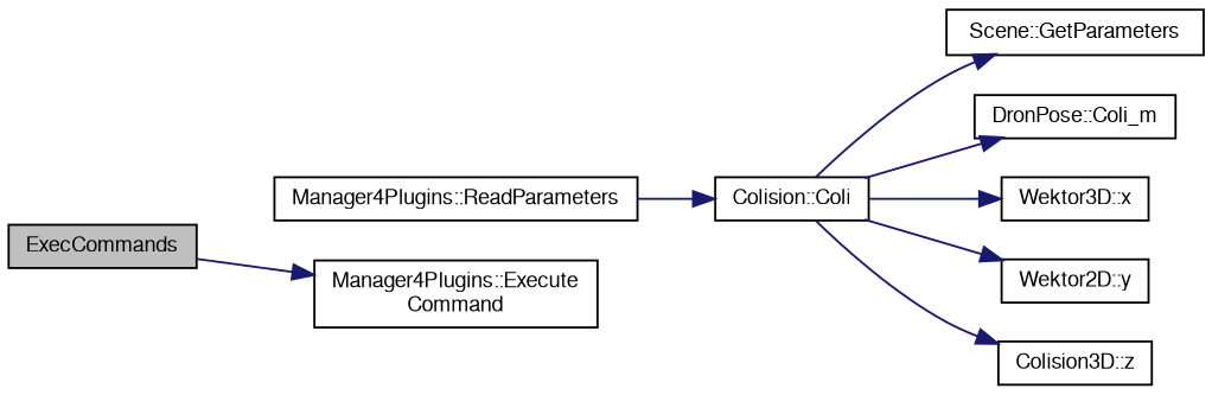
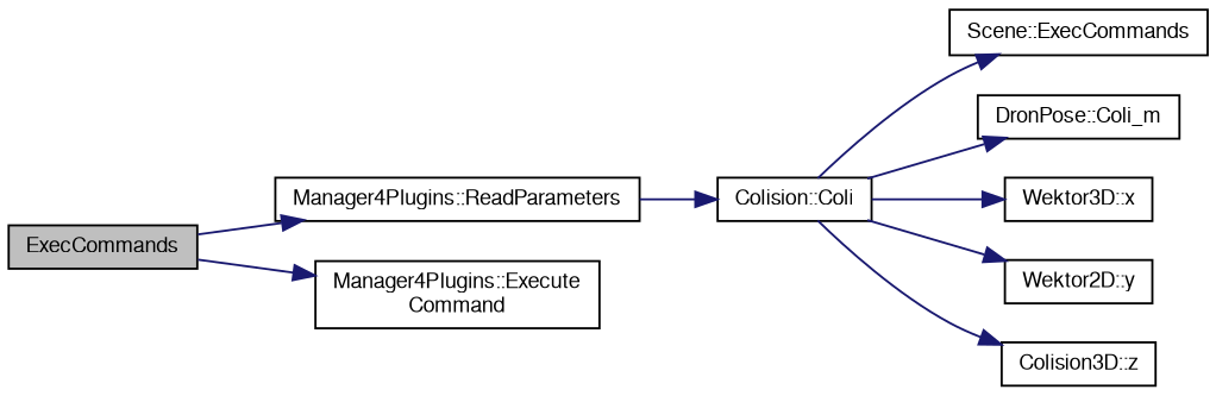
  digraph {
    rankdir=LR
    node [color=black fillcolor=white fontname=FreeSans fontsize=10 shape=record style=filled]
    edge [color=midnightblue fontname=FreeSans fontsize=10 labelfontname=FreeSans labelfontsize=10 style=solid]
    n1 [fillcolor=grey75 fontcolor=black height=0.2 label=ExecCommands width=0.4]
    n2 [height=0.2 label="Manager4Plugins::ReadParameters" width=0.4]
    n3 [height=0.2 label="Manager4Plugins::Execute\lCommand" width=0.4]
    n4 [height=0.2 label="Colision::Coli" width=0.4]
-   n5 [height=0.2 label="Scene::GetParameters" width=0.4]
+   n5 [height=0.2 label="Scene::ExecCommands" width=0.4]
    n6 [height=0.2 label="DronPose::Coli_m" width=0.4]
    n7 [height=0.2 label="Wektor3D::x" width=0.4]
    n8 [height=0.2 label="Wektor2D::y" width=0.4]
    n9 [height=0.2 label="Colision3D::z" width=0.4]
+   n1 -> n2
    n1 -> n3
    n2 -> n4
    n4 -> n5
    n4 -> n6
    n4 -> n7
    n4 -> n8
    n4 -> n9
  }
